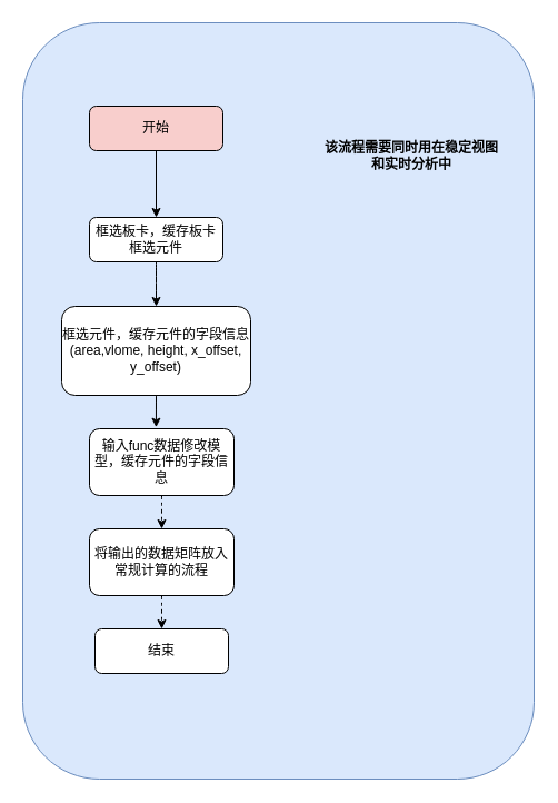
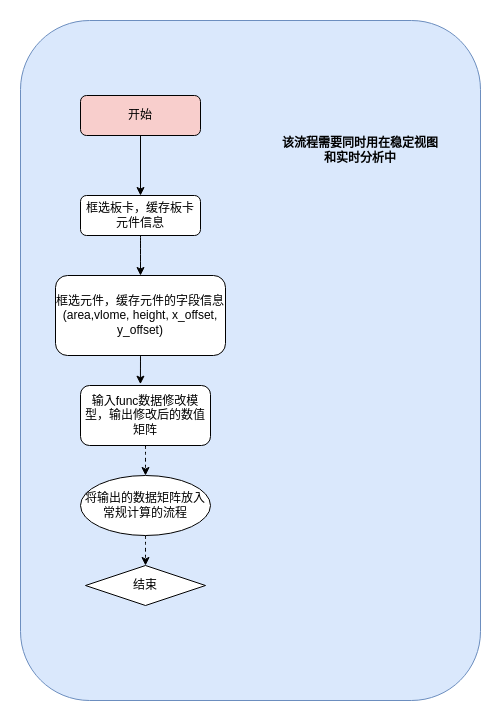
  <mxCell id="0" />
  <mxCell id="1" parent="0" />
  <mxCell id="2" value="" style="rounded=1;whiteSpace=wrap;html=1;fillColor=#dae8fc;strokeColor=#6c8ebf;" vertex="1" parent="1"><mxGeometry x="20" y="20" width="460" height="680" as="geometry" /></mxCell>
  <mxCell id="3" style="edgeStyle=orthogonalEdgeStyle;curved=1;rounded=0;orthogonalLoop=1;jettySize=auto;html=1;" edge="1" parent="1" source="4" target="7"><mxGeometry relative="1" as="geometry" /></mxCell>
- <mxCell id="4" value="框选板卡，缓存板卡&lt;br&gt;框选元件" style="rounded=1;whiteSpace=wrap;html=1;fontSize=12;glass=0;strokeWidth=1;shadow=0;" parent="1" vertex="1"><mxGeometry x="80" y="195" width="120" height="40" as="geometry" /></mxCell>
+ <mxCell id="4" value="框选板卡，缓存板卡&lt;br&gt;元件信息" style="rounded=1;whiteSpace=wrap;html=1;fontSize=12;glass=0;strokeWidth=1;shadow=0;" parent="1" vertex="1"><mxGeometry x="80" y="195" width="120" height="40" as="geometry" /></mxCell>
  <mxCell id="5" style="edgeStyle=orthogonalEdgeStyle;rounded=0;orthogonalLoop=1;jettySize=auto;html=1;" edge="1" parent="1" source="6" target="4"><mxGeometry relative="1" as="geometry" /></mxCell>
  <mxCell id="6" value="开始" style="rounded=1;whiteSpace=wrap;html=1;fontSize=12;glass=0;strokeWidth=1;shadow=0;fillColor=#f8cecc;" vertex="1" parent="1"><mxGeometry x="80" y="95" width="120" height="40" as="geometry" /></mxCell>
  <mxCell id="7" value="框选元件，缓存元件的字段信息(area,vlome, height, x_offset, y_offset)" style="rounded=1;whiteSpace=wrap;html=1;fontSize=12;glass=0;strokeWidth=1;shadow=0;" vertex="1" parent="1"><mxGeometry x="55" y="275" width="170" height="80" as="geometry" /></mxCell>
  <mxCell id="8" style="edgeStyle=orthogonalEdgeStyle;curved=1;rounded=0;orthogonalLoop=1;jettySize=auto;html=1;dashed=1;" edge="1" parent="1" source="9" target="12"><mxGeometry relative="1" as="geometry" /></mxCell>
- <mxCell id="9" value="输入func数据修改模型，缓存元件的字段信息" style="rounded=1;whiteSpace=wrap;html=1;fontSize=12;glass=0;strokeWidth=1;shadow=0;" vertex="1" parent="1"><mxGeometry x="80" y="385" width="130" height="60" as="geometry" /></mxCell>
+ <mxCell id="9" value="输入func数据修改模型，输出修改后的数值矩阵" style="rounded=1;whiteSpace=wrap;html=1;fontSize=12;glass=0;strokeWidth=1;shadow=0;" vertex="1" parent="1"><mxGeometry x="80" y="385" width="130" height="60" as="geometry" /></mxCell>
  <mxCell id="10" style="edgeStyle=orthogonalEdgeStyle;curved=1;rounded=0;orthogonalLoop=1;jettySize=auto;html=1;exitX=0.5;exitY=1;exitDx=0;exitDy=0;entryX=0.461;entryY=-0.022;entryDx=0;entryDy=0;entryPerimeter=0;" edge="1" parent="1" source="7" target="9"><mxGeometry relative="1" as="geometry" /></mxCell>
  <mxCell id="11" style="edgeStyle=orthogonalEdgeStyle;curved=1;rounded=0;orthogonalLoop=1;jettySize=auto;html=1;entryX=0.5;entryY=0;entryDx=0;entryDy=0;dashed=1;" edge="1" parent="1" source="12" target="13"><mxGeometry relative="1" as="geometry" /></mxCell>
- <mxCell id="12" value="将输出的数据矩阵放入常规计算的流程" style="rounded=1;whiteSpace=wrap;html=1;fontSize=12;glass=0;strokeWidth=1;shadow=0;" vertex="1" parent="1"><mxGeometry x="80" y="475" width="130" height="60" as="geometry" /></mxCell>
- <mxCell id="13" value="结束" style="rounded=1;whiteSpace=wrap;html=1;fontSize=12;glass=0;strokeWidth=1;shadow=0;" vertex="1" parent="1"><mxGeometry x="85" y="565" width="120" height="40" as="geometry" /></mxCell>
- <mxCell id="14" value="该流程需要同时用在稳定视图和实时分析中" style="text;html=1;strokeColor=none;fillColor=none;align=center;verticalAlign=middle;whiteSpace=wrap;rounded=0;fontStyle=1" vertex="1" parent="1"><mxGeometry x="290" width="160" height="50" as="geometry" y="115" /></mxCell>
+ <mxCell id="12" value="将输出的数据矩阵放入常规计算的流程" style="ellipse;whiteSpace=wrap;html=1;fontSize=12;glass=0;strokeWidth=1;shadow=0;" vertex="1" parent="1"><mxGeometry x="80" y="475" width="130" height="60" as="geometry" /></mxCell>
+ <mxCell id="13" value="结束" style="rhombus;whiteSpace=wrap;html=1;fontSize=12;glass=0;strokeWidth=1;shadow=0;" vertex="1" parent="1"><mxGeometry x="85" y="565" width="120" height="40" as="geometry" /></mxCell>
+ <mxCell id="14" value="该流程需要同时用在稳定视图和实时分析中" style="text;html=1;strokeColor=none;fillColor=none;align=center;verticalAlign=middle;whiteSpace=wrap;rounded=0;fontStyle=1" vertex="1" parent="1"><mxGeometry x="280" y="125" width="160" height="50" as="geometry" /></mxCell>
